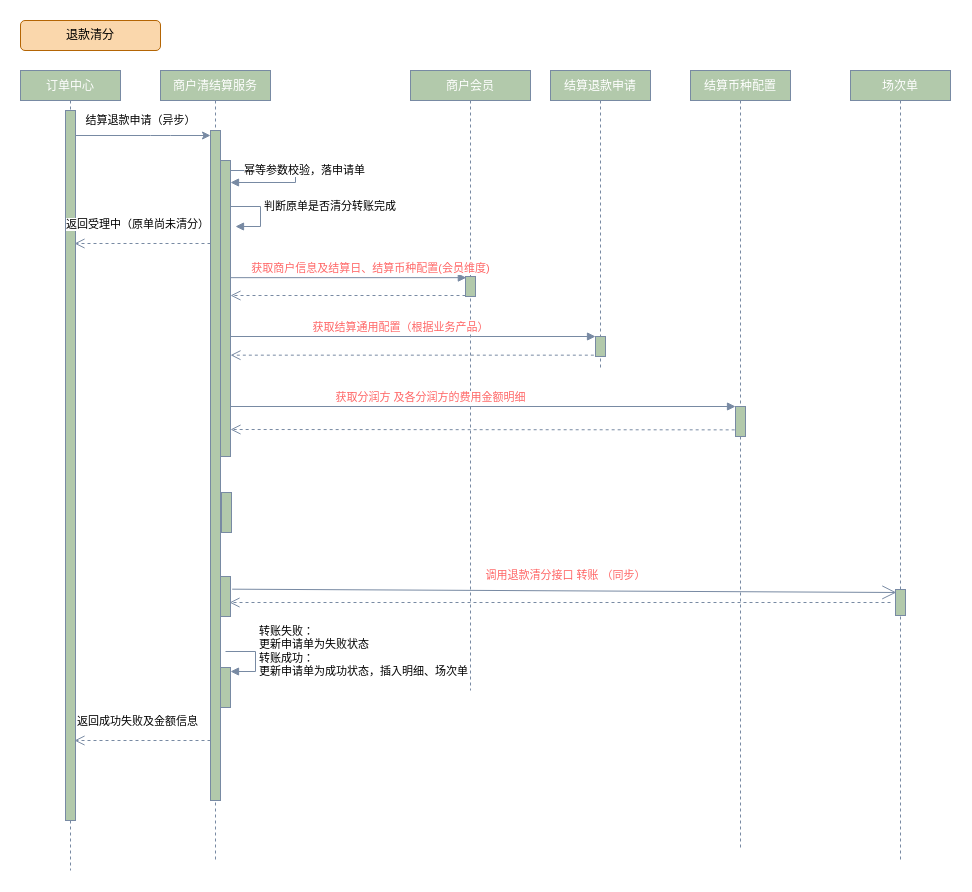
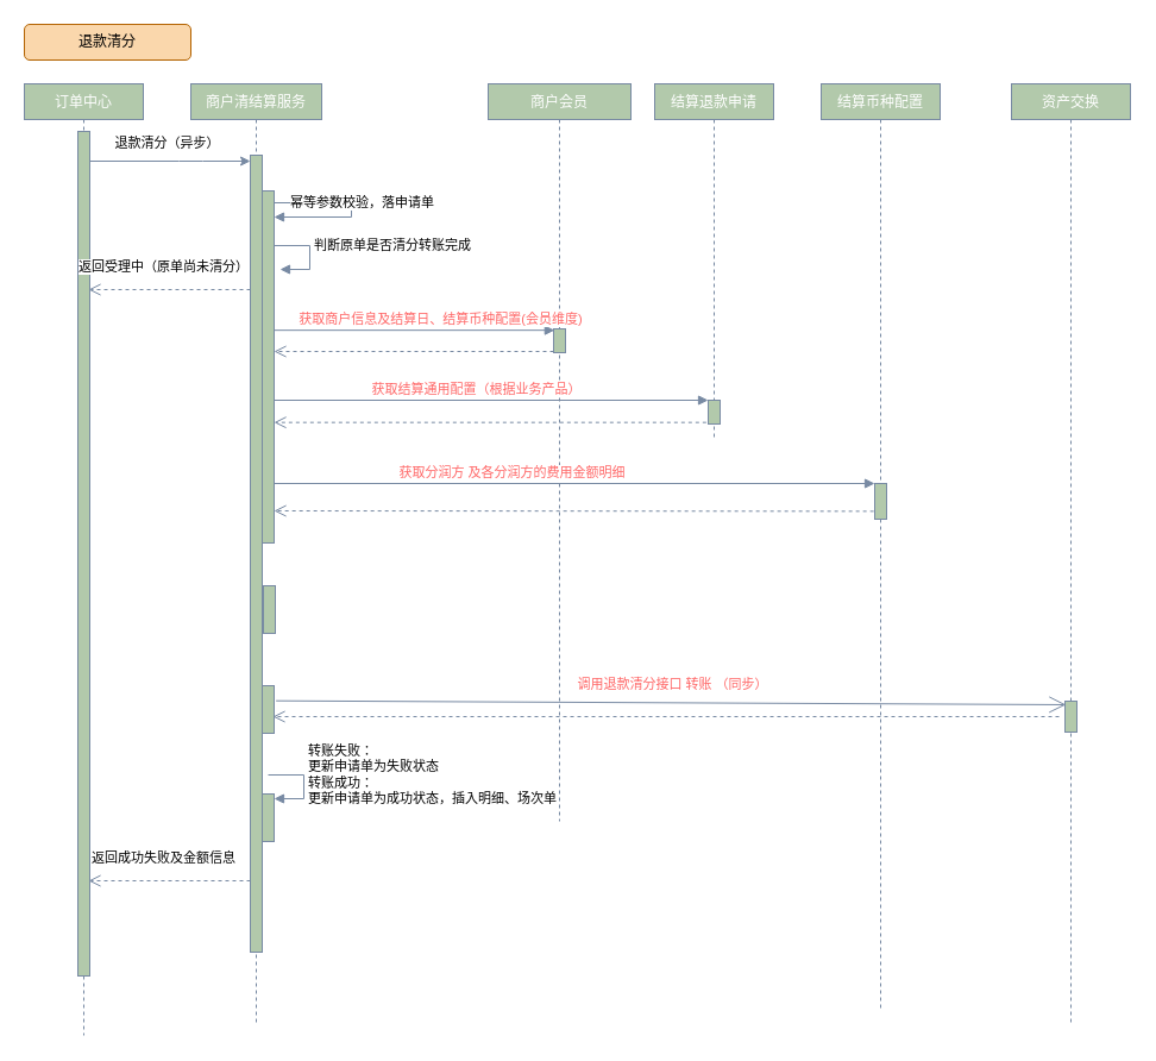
  <mxCell id="0" />
  <mxCell id="1" parent="0" />
  <mxCell id="2" value="订单中心" style="shape=umlLifeline;perimeter=lifelinePerimeter;container=1;collapsible=0;recursiveResize=0;shadow=0;strokeWidth=1;fillColor=#B2C9AB;strokeColor=#788AA3;fontColor=#FFFFFF;rounded=0;size=30;" vertex="1" parent="1"><mxGeometry x="20" y="70" width="100" height="800" as="geometry" /></mxCell>
  <mxCell id="3" value="" style="points=[];perimeter=orthogonalPerimeter;shadow=0;strokeWidth=1;fillColor=#B2C9AB;strokeColor=#788AA3;fontColor=#46495D;rounded=0;" vertex="1" parent="2"><mxGeometry x="45" y="40" width="10" height="710" as="geometry" /></mxCell>
  <mxCell id="4" value="商户清结算服务" style="shape=umlLifeline;perimeter=lifelinePerimeter;container=1;collapsible=0;recursiveResize=0;shadow=0;strokeWidth=1;fillColor=#B2C9AB;strokeColor=#788AA3;fontColor=#FFFFFF;rounded=0;size=30;" vertex="1" parent="1"><mxGeometry x="160" y="70" width="110" height="790" as="geometry" /></mxCell>
  <mxCell id="5" value="" style="points=[];perimeter=orthogonalPerimeter;shadow=0;strokeWidth=1;fillColor=#B2C9AB;strokeColor=#788AA3;fontColor=#46495D;rounded=0;" vertex="1" parent="4"><mxGeometry x="50" y="60" width="10" height="670" as="geometry" /></mxCell>
  <mxCell id="6" value="" style="html=1;points=[];perimeter=orthogonalPerimeter;fontSize=11;fontColor=#000000;strokeColor=#788AA3;fillColor=#B2C9AB;" vertex="1" parent="4"><mxGeometry x="60" y="90" width="10" height="296" as="geometry" /></mxCell>
  <mxCell id="7" value="幂等参数校验，落申请单" style="edgeStyle=orthogonalEdgeStyle;html=1;align=left;spacingLeft=2;endArrow=block;rounded=0;fontSize=11;fontColor=#000000;strokeColor=#788AA3;fillColor=#B2C9AB;curved=0;exitX=1.003;exitY=0.207;exitDx=0;exitDy=0;exitPerimeter=0;" edge="1" parent="4"><mxGeometry x="-0.824" relative="1" as="geometry"><mxPoint x="70.03" y="97.272" as="sourcePoint" /><Array as="points"><mxPoint x="135" y="100" /><mxPoint x="135" y="112" /></Array><mxPoint as="offset" /><mxPoint x="70" y="112" as="targetPoint" /></mxGeometry></mxCell>
  <mxCell id="8" value="" style="html=1;points=[];perimeter=orthogonalPerimeter;fontSize=11;fontColor=#000000;strokeColor=#788AA3;fillColor=#B2C9AB;" vertex="1" parent="4"><mxGeometry x="60" y="597" width="10" height="40" as="geometry" /></mxCell>
  <mxCell id="9" value="转账失败：&lt;br&gt;更新申请单为失败状态&lt;br&gt;转账成功：&lt;br&gt;更新申请单为成功状态，插入明细、场次单" style="edgeStyle=orthogonalEdgeStyle;html=1;align=left;spacingLeft=2;endArrow=block;rounded=0;entryX=1;entryY=0;fontSize=11;fontColor=#000000;strokeColor=#788AA3;strokeWidth=1;fillColor=#B2C9AB;curved=0;jumpStyle=none;" edge="1" parent="4"><mxGeometry x="-0.2" relative="1" as="geometry"><mxPoint x="65" y="581" as="sourcePoint" /><Array as="points"><mxPoint x="95" y="581" /></Array><mxPoint as="offset" /><mxPoint x="70" y="601" as="targetPoint" /></mxGeometry></mxCell>
  <mxCell id="10" value="" style="html=1;points=[];perimeter=orthogonalPerimeter;fontSize=11;fontColor=#000000;strokeColor=#788AA3;fillColor=#B2C9AB;" vertex="1" parent="4"><mxGeometry x="60" y="506" width="10" height="40" as="geometry" /></mxCell>
  <mxCell id="11" value="结算币种配置" style="shape=umlLifeline;perimeter=lifelinePerimeter;container=1;collapsible=0;recursiveResize=0;shadow=0;strokeWidth=1;fillColor=#B2C9AB;strokeColor=#788AA3;fontColor=#FFFFFF;rounded=0;size=30;" vertex="1" parent="1"><mxGeometry x="690" y="70" width="100" height="780" as="geometry" /></mxCell>
  <mxCell id="12" value="" style="html=1;points=[];perimeter=orthogonalPerimeter;fontSize=11;fontColor=#000000;strokeColor=#788AA3;fillColor=#B2C9AB;" vertex="1" parent="11"><mxGeometry x="45" y="336" width="10" height="30" as="geometry" /></mxCell>
- <mxCell id="13" value="场次单" style="shape=umlLifeline;perimeter=lifelinePerimeter;container=1;collapsible=0;recursiveResize=0;shadow=0;strokeWidth=1;fillColor=#B2C9AB;strokeColor=#788AA3;fontColor=#FFFFFF;rounded=0;size=30;" vertex="1" parent="1"><mxGeometry x="850" y="70" width="100" height="790" as="geometry" /></mxCell>
+ <mxCell id="13" value="资产交换" style="shape=umlLifeline;perimeter=lifelinePerimeter;container=1;collapsible=0;recursiveResize=0;shadow=0;strokeWidth=1;fillColor=#B2C9AB;strokeColor=#788AA3;fontColor=#FFFFFF;rounded=0;size=30;" vertex="1" parent="1"><mxGeometry x="850" y="70" width="100" height="790" as="geometry" /></mxCell>
  <mxCell id="14" value="" style="html=1;points=[];perimeter=orthogonalPerimeter;fontSize=11;fontColor=#000000;strokeColor=#788AA3;fillColor=#B2C9AB;" vertex="1" parent="13"><mxGeometry x="45" y="519" width="10" height="26" as="geometry" /></mxCell>
  <mxCell id="15" value="商户会员" style="shape=umlLifeline;perimeter=lifelinePerimeter;container=1;collapsible=0;recursiveResize=0;shadow=0;strokeWidth=1;fillColor=#B2C9AB;strokeColor=#788AA3;fontColor=#FFFFFF;rounded=0;size=30;" vertex="1" parent="1"><mxGeometry x="410" y="70" width="120" height="620" as="geometry" /></mxCell>
  <mxCell id="16" value="" style="html=1;points=[];perimeter=orthogonalPerimeter;fontSize=11;fontColor=#000000;strokeColor=#788AA3;fillColor=#B2C9AB;" vertex="1" parent="15"><mxGeometry x="55" y="206" width="10" height="20" as="geometry" /></mxCell>
  <mxCell id="17" value="" style="endArrow=classic;html=1;fontColor=#FFFFFF;strokeColor=#788AA3;fillColor=#B2C9AB;curved=0;" edge="1" parent="1" source="3" target="5"><mxGeometry width="50" height="50" relative="1" as="geometry"><mxPoint x="380" y="200" as="sourcePoint" /><mxPoint x="430" y="150" as="targetPoint" /><Array as="points"><mxPoint x="160" y="135" /></Array></mxGeometry></mxCell>
- <mxCell id="18" value="&lt;font color=&quot;#000000&quot;&gt;&lt;font style=&quot;font-size: 11px ; line-height: 0.8&quot;&gt;结算退款申请（异步）&lt;/font&gt;&lt;br&gt;&lt;/font&gt;" style="text;html=1;resizable=0;autosize=1;align=center;verticalAlign=middle;points=[];fillColor=none;strokeColor=none;rounded=0;fontColor=#FFFFFF;" vertex="1" parent="1"><mxGeometry x="70" y="110" width="140" height="20" as="geometry" /></mxCell>
+ <mxCell id="18" value="&lt;font color=&quot;#000000&quot;&gt;&lt;font style=&quot;font-size: 11px ; line-height: 0.8&quot;&gt;退款清分（异步）&lt;/font&gt;&lt;br&gt;&lt;/font&gt;" style="text;html=1;resizable=0;autosize=1;align=center;verticalAlign=middle;points=[];fillColor=none;strokeColor=none;rounded=0;fontColor=#FFFFFF;" vertex="1" parent="1"><mxGeometry x="70" y="110" width="140" height="20" as="geometry" /></mxCell>
  <mxCell id="19" value="&lt;font color=&quot;#ff6666&quot;&gt;获取商户信息及结算日、结算币种配置(会员维度)&lt;/font&gt;" style="html=1;verticalAlign=bottom;endArrow=block;fontSize=11;fontColor=#000000;strokeColor=#788AA3;fillColor=#B2C9AB;curved=0;entryX=0.083;entryY=0.058;entryDx=0;entryDy=0;entryPerimeter=0;strokeWidth=1;jumpStyle=none;" edge="1" parent="1" target="16"><mxGeometry x="0.187" relative="1" as="geometry"><mxPoint x="230" y="277.16" as="sourcePoint" /><mxPoint x="750" y="276" as="targetPoint" /><Array as="points" /><mxPoint as="offset" /></mxGeometry></mxCell>
  <mxCell id="20" value="" style="html=1;verticalAlign=bottom;endArrow=open;dashed=1;endSize=8;exitX=0;exitY=0.95;fontSize=11;fontColor=#000000;strokeColor=#788AA3;fillColor=#B2C9AB;curved=0;" edge="1" parent="1" source="16"><mxGeometry x="0.276" y="-1" relative="1" as="geometry"><mxPoint x="230" y="295" as="targetPoint" /><mxPoint as="offset" /></mxGeometry></mxCell>
  <mxCell id="21" value="结算退款申请" style="shape=umlLifeline;perimeter=lifelinePerimeter;container=1;collapsible=0;recursiveResize=0;shadow=0;strokeWidth=1;fillColor=#B2C9AB;strokeColor=#788AA3;fontColor=#FFFFFF;rounded=0;size=30;" vertex="1" parent="1"><mxGeometry x="550" y="70" width="100" height="300" as="geometry" /></mxCell>
  <mxCell id="22" value="" style="html=1;points=[];perimeter=orthogonalPerimeter;fontSize=11;fontColor=#000000;strokeColor=#788AA3;fillColor=#B2C9AB;" vertex="1" parent="21"><mxGeometry x="45" y="266" width="10" height="20" as="geometry" /></mxCell>
  <mxCell id="23" value="&lt;font color=&quot;#ff6666&quot;&gt;获取结算通用配置（根据&lt;/font&gt;&lt;span style=&quot;color: rgb(255 , 102 , 102)&quot;&gt;业务产品&lt;/span&gt;&lt;font color=&quot;#ff6666&quot;&gt;）&lt;/font&gt;" style="html=1;verticalAlign=bottom;endArrow=block;entryX=0;entryY=0;fontSize=11;fontColor=#000000;strokeColor=#788AA3;fillColor=#B2C9AB;curved=0;jumpStyle=none;" edge="1" parent="1"><mxGeometry x="-0.069" relative="1" as="geometry"><mxPoint x="230" y="336" as="sourcePoint" /><mxPoint as="offset" /><mxPoint x="595" y="336" as="targetPoint" /></mxGeometry></mxCell>
  <mxCell id="24" value="" style="html=1;verticalAlign=bottom;endArrow=open;dashed=1;endSize=8;fontSize=11;fontColor=#000000;strokeColor=#788AA3;fillColor=#B2C9AB;curved=0;exitX=-0.167;exitY=0.933;exitDx=0;exitDy=0;exitPerimeter=0;" edge="1" parent="1" source="22"><mxGeometry x="0.122" y="32" relative="1" as="geometry"><mxPoint x="230" y="354.66" as="targetPoint" /><mxPoint as="offset" /></mxGeometry></mxCell>
  <mxCell id="25" value="&lt;font color=&quot;#ff6666&quot;&gt;获取分润方 及各分润方的费用金额明细&lt;/font&gt;" style="html=1;verticalAlign=bottom;endArrow=block;entryX=0;entryY=0;fontSize=11;fontColor=#000000;strokeColor=#788AA3;strokeWidth=1;fillColor=#B2C9AB;curved=0;jumpStyle=none;" edge="1" parent="1" target="12"><mxGeometry x="-0.208" relative="1" as="geometry"><mxPoint x="230" y="406" as="sourcePoint" /><mxPoint as="offset" /></mxGeometry></mxCell>
  <mxCell id="26" value="" style="html=1;verticalAlign=bottom;endArrow=open;dashed=1;endSize=8;fontSize=11;fontColor=#000000;strokeColor=#788AA3;strokeWidth=1;fillColor=#B2C9AB;curved=0;jumpStyle=none;exitX=-0.083;exitY=0.779;exitDx=0;exitDy=0;exitPerimeter=0;" edge="1" parent="1" source="12"><mxGeometry relative="1" as="geometry"><mxPoint x="230" y="429" as="targetPoint" /></mxGeometry></mxCell>
  <mxCell id="27" value="&lt;font color=&quot;#ff6666&quot;&gt;调用退款清分接口 转账 （同步）&lt;/font&gt;" style="html=1;verticalAlign=bottom;endArrow=open;dashed=1;endSize=8;fontSize=11;fontColor=#000000;strokeColor=#788AA3;strokeWidth=1;fillColor=#B2C9AB;curved=0;jumpStyle=none;entryX=0.9;entryY=0.675;entryDx=0;entryDy=0;entryPerimeter=0;" edge="1" parent="1"><mxGeometry x="-0.016" y="-18" relative="1" as="geometry"><mxPoint x="229" y="602" as="targetPoint" /><mxPoint x="890" y="602" as="sourcePoint" /><mxPoint as="offset" /></mxGeometry></mxCell>
  <mxCell id="28" value="" style="endArrow=open;endFill=1;endSize=12;html=1;fontSize=11;fontColor=#000000;strokeColor=#788AA3;strokeWidth=1;fillColor=#B2C9AB;curved=0;jumpStyle=none;exitX=1.167;exitY=0.342;exitDx=0;exitDy=0;exitPerimeter=0;entryX=0.083;entryY=0.115;entryDx=0;entryDy=0;entryPerimeter=0;" edge="1" parent="1" target="14"><mxGeometry width="160" relative="1" as="geometry"><mxPoint x="231.67" y="588.68" as="sourcePoint" /><mxPoint x="890" y="555" as="targetPoint" /><Array as="points" /></mxGeometry></mxCell>
  <mxCell id="29" value="退款清分" style="rounded=1;whiteSpace=wrap;html=1;fillColor=#fad7ac;strokeColor=#b46504;" vertex="1" parent="1"><mxGeometry x="20" y="20" width="140" height="30" as="geometry" /></mxCell>
  <mxCell id="30" value="" style="html=1;points=[];perimeter=orthogonalPerimeter;fontSize=11;fontColor=#000000;strokeColor=#788AA3;fillColor=#B2C9AB;" vertex="1" parent="1"><mxGeometry x="221" y="492" width="10" height="40" as="geometry" /></mxCell>
  <mxCell id="31" value="判断原单是否清分转账完成&amp;nbsp;" style="edgeStyle=orthogonalEdgeStyle;html=1;align=left;spacingLeft=2;endArrow=block;rounded=0;entryX=1;entryY=0;fontSize=11;fontColor=#000000;strokeColor=#788AA3;strokeWidth=1;fillColor=#B2C9AB;curved=0;jumpStyle=none;" edge="1" parent="1"><mxGeometry x="-0.2" relative="1" as="geometry"><mxPoint x="230" y="206" as="sourcePoint" /><Array as="points"><mxPoint x="260" y="206" /></Array><mxPoint as="offset" /><mxPoint x="235" y="226" as="targetPoint" /></mxGeometry></mxCell>
  <mxCell id="32" value="返回受理中（原单尚未清分）" style="html=1;verticalAlign=bottom;endArrow=open;dashed=1;endSize=8;fontSize=11;fontColor=#000000;strokeColor=#788AA3;strokeWidth=1;fillColor=#B2C9AB;curved=0;jumpStyle=none;" edge="1" parent="1"><mxGeometry x="0.077" y="-10" relative="1" as="geometry"><mxPoint x="210" y="243" as="sourcePoint" /><mxPoint x="74" y="243" as="targetPoint" /><mxPoint as="offset" /></mxGeometry></mxCell>
  <mxCell id="33" value="返回成功失败及金额信息" style="html=1;verticalAlign=bottom;endArrow=open;dashed=1;endSize=8;fontSize=11;fontColor=#000000;strokeColor=#788AA3;strokeWidth=1;fillColor=#B2C9AB;curved=0;jumpStyle=none;" edge="1" parent="1"><mxGeometry x="0.077" y="-10" relative="1" as="geometry"><mxPoint x="210" y="740" as="sourcePoint" /><mxPoint x="74" y="740" as="targetPoint" /><mxPoint as="offset" /></mxGeometry></mxCell>
